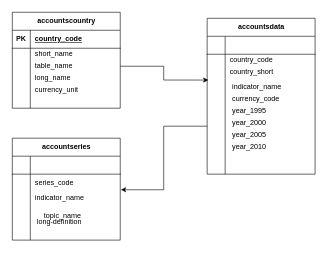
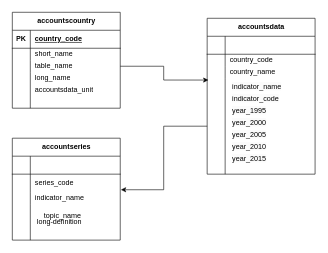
  <mxCell id="0" />
  <mxCell id="1" parent="0" />
  <mxCell id="2" value="accountscountry" style="shape=table;startSize=30;container=1;collapsible=1;childLayout=tableLayout;fixedRows=1;rowLines=0;fontStyle=1;align=center;resizeLast=1;html=1;" vertex="1" parent="1"><mxGeometry x="20" y="20" width="180" height="160" as="geometry" /></mxCell>
  <mxCell id="3" value="" style="shape=tableRow;horizontal=0;startSize=0;swimlaneHead=0;swimlaneBody=0;fillColor=none;collapsible=0;dropTarget=0;points=[[0,0.5],[1,0.5]];portConstraint=eastwest;top=0;left=0;right=0;bottom=1;" vertex="1" parent="2"><mxGeometry y="30" width="180" height="30" as="geometry" /></mxCell>
  <mxCell id="4" value="PK" style="shape=partialRectangle;connectable=0;fillColor=none;top=0;left=0;bottom=0;right=0;fontStyle=1;overflow=hidden;whiteSpace=wrap;html=1;" vertex="1" parent="3"><mxGeometry width="30" height="30" as="geometry"><mxRectangle width="30" height="30" as="alternateBounds" /></mxGeometry></mxCell>
  <mxCell id="5" value="country_code" style="shape=partialRectangle;connectable=0;fillColor=none;top=0;left=0;bottom=0;right=0;align=left;spacingLeft=6;fontStyle=5;overflow=hidden;whiteSpace=wrap;html=1;" vertex="1" parent="3"><mxGeometry x="30" width="150" height="30" as="geometry"><mxRectangle width="150" height="30" as="alternateBounds" /></mxGeometry></mxCell>
  <mxCell id="6" value="" style="shape=tableRow;horizontal=0;startSize=0;swimlaneHead=0;swimlaneBody=0;fillColor=none;collapsible=0;dropTarget=0;points=[[0,0.5],[1,0.5]];portConstraint=eastwest;top=0;left=0;right=0;bottom=0;" vertex="1" parent="2"><mxGeometry y="60" width="180" height="20" as="geometry" /></mxCell>
  <mxCell id="7" value="" style="shape=partialRectangle;connectable=0;fillColor=none;top=0;left=0;bottom=0;right=0;editable=1;overflow=hidden;whiteSpace=wrap;html=1;" vertex="1" parent="6"><mxGeometry width="30" height="20" as="geometry"><mxRectangle width="30" height="20" as="alternateBounds" /></mxGeometry></mxCell>
  <mxCell id="8" value="short_name" style="shape=partialRectangle;connectable=0;fillColor=none;top=0;left=0;bottom=0;right=0;align=left;spacingLeft=6;overflow=hidden;whiteSpace=wrap;html=1;" vertex="1" parent="6"><mxGeometry x="30" width="150" height="20" as="geometry"><mxRectangle width="150" height="20" as="alternateBounds" /></mxGeometry></mxCell>
  <mxCell id="9" value="" style="shape=tableRow;horizontal=0;startSize=0;swimlaneHead=0;swimlaneBody=0;fillColor=none;collapsible=0;dropTarget=0;points=[[0,0.5],[1,0.5]];portConstraint=eastwest;top=0;left=0;right=0;bottom=0;" vertex="1" parent="2"><mxGeometry y="80" width="180" height="20" as="geometry" /></mxCell>
  <mxCell id="10" value="" style="shape=partialRectangle;connectable=0;fillColor=none;top=0;left=0;bottom=0;right=0;editable=1;overflow=hidden;whiteSpace=wrap;html=1;" vertex="1" parent="9"><mxGeometry width="30" height="20" as="geometry"><mxRectangle width="30" height="20" as="alternateBounds" /></mxGeometry></mxCell>
  <mxCell id="11" value="table_name" style="shape=partialRectangle;connectable=0;fillColor=none;top=0;left=0;bottom=0;right=0;align=left;spacingLeft=6;overflow=hidden;whiteSpace=wrap;html=1;" vertex="1" parent="9"><mxGeometry x="30" width="150" height="20" as="geometry"><mxRectangle width="150" height="20" as="alternateBounds" /></mxGeometry></mxCell>
  <mxCell id="12" value="" style="shape=tableRow;horizontal=0;startSize=0;swimlaneHead=0;swimlaneBody=0;fillColor=none;collapsible=0;dropTarget=0;points=[[0,0.5],[1,0.5]];portConstraint=eastwest;top=0;left=0;right=0;bottom=0;" vertex="1" parent="2"><mxGeometry y="100" width="180" height="60" as="geometry" /></mxCell>
  <mxCell id="13" value="" style="shape=partialRectangle;connectable=0;fillColor=none;top=0;left=0;bottom=0;right=0;editable=1;overflow=hidden;whiteSpace=wrap;html=1;" vertex="1" parent="12"><mxGeometry width="30" height="60" as="geometry"><mxRectangle width="30" height="60" as="alternateBounds" /></mxGeometry></mxCell>
- <mxCell id="14" value="currency_unit" style="shape=partialRectangle;connectable=0;fillColor=none;top=0;left=0;bottom=0;right=0;align=left;spacingLeft=6;overflow=hidden;whiteSpace=wrap;html=1;" vertex="1" parent="12"><mxGeometry x="30" width="150" height="60" as="geometry"><mxRectangle width="150" height="60" as="alternateBounds" /></mxGeometry></mxCell>
+ <mxCell id="14" value="accountsdata_unit" style="shape=partialRectangle;connectable=0;fillColor=none;top=0;left=0;bottom=0;right=0;align=left;spacingLeft=6;overflow=hidden;whiteSpace=wrap;html=1;" vertex="1" parent="12"><mxGeometry x="30" width="150" height="60" as="geometry"><mxRectangle width="150" height="60" as="alternateBounds" /></mxGeometry></mxCell>
  <mxCell id="15" value="long_name" style="shape=partialRectangle;connectable=0;fillColor=none;top=0;left=0;bottom=0;right=0;align=left;spacingLeft=6;overflow=hidden;whiteSpace=wrap;html=1;" vertex="1" parent="1"><mxGeometry x="50" y="120" width="150" height="20" as="geometry"><mxRectangle width="150" height="40" as="alternateBounds" /></mxGeometry></mxCell>
  <mxCell id="16" value="accountsdata" style="shape=table;startSize=30;container=1;collapsible=1;childLayout=tableLayout;fixedRows=1;rowLines=0;fontStyle=1;align=center;resizeLast=1;html=1;" vertex="1" parent="1"><mxGeometry x="345" y="30" width="180" height="260" as="geometry" /></mxCell>
  <mxCell id="17" value="" style="shape=tableRow;horizontal=0;startSize=0;swimlaneHead=0;swimlaneBody=0;fillColor=none;collapsible=0;dropTarget=0;points=[[0,0.5],[1,0.5]];portConstraint=eastwest;top=0;left=0;right=0;bottom=1;" vertex="1" parent="16"><mxGeometry y="30" width="180" height="30" as="geometry" /></mxCell>
  <mxCell id="18" value="" style="shape=partialRectangle;connectable=0;fillColor=none;top=0;left=0;bottom=0;right=0;fontStyle=1;overflow=hidden;whiteSpace=wrap;html=1;" vertex="1" parent="17"><mxGeometry width="30" height="30" as="geometry"><mxRectangle width="30" height="30" as="alternateBounds" /></mxGeometry></mxCell>
  <mxCell id="19" value="" style="shape=partialRectangle;connectable=0;fillColor=none;top=0;left=0;bottom=0;right=0;align=left;spacingLeft=6;fontStyle=5;overflow=hidden;whiteSpace=wrap;html=1;" vertex="1" parent="17"><mxGeometry x="30" width="150" height="30" as="geometry"><mxRectangle width="150" height="30" as="alternateBounds" /></mxGeometry></mxCell>
  <mxCell id="20" value="" style="shape=tableRow;horizontal=0;startSize=0;swimlaneHead=0;swimlaneBody=0;fillColor=none;collapsible=0;dropTarget=0;points=[[0,0.5],[1,0.5]];portConstraint=eastwest;top=0;left=0;right=0;bottom=0;" vertex="1" parent="16"><mxGeometry y="60" width="180" height="20" as="geometry" /></mxCell>
  <mxCell id="21" value="" style="shape=partialRectangle;connectable=0;fillColor=none;top=0;left=0;bottom=0;right=0;editable=1;overflow=hidden;whiteSpace=wrap;html=1;" vertex="1" parent="20"><mxGeometry width="30" height="20" as="geometry"><mxRectangle width="30" height="20" as="alternateBounds" /></mxGeometry></mxCell>
  <mxCell id="22" value="country_code" style="shape=partialRectangle;connectable=0;fillColor=none;top=0;left=0;bottom=0;right=0;align=left;spacingLeft=6;overflow=hidden;whiteSpace=wrap;html=1;" vertex="1" parent="20"><mxGeometry x="30" width="150" height="20" as="geometry"><mxRectangle width="150" height="20" as="alternateBounds" /></mxGeometry></mxCell>
  <mxCell id="23" value="" style="shape=tableRow;horizontal=0;startSize=0;swimlaneHead=0;swimlaneBody=0;fillColor=none;collapsible=0;dropTarget=0;points=[[0,0.5],[1,0.5]];portConstraint=eastwest;top=0;left=0;right=0;bottom=0;" vertex="1" parent="16"><mxGeometry y="80" width="180" height="20" as="geometry" /></mxCell>
  <mxCell id="24" value="" style="shape=partialRectangle;connectable=0;fillColor=none;top=0;left=0;bottom=0;right=0;editable=1;overflow=hidden;whiteSpace=wrap;html=1;" vertex="1" parent="23"><mxGeometry width="30" height="20" as="geometry"><mxRectangle width="30" height="20" as="alternateBounds" /></mxGeometry></mxCell>
- <mxCell id="25" value="country_short" style="shape=partialRectangle;connectable=0;fillColor=none;top=0;left=0;bottom=0;right=0;align=left;spacingLeft=6;overflow=hidden;whiteSpace=wrap;html=1;" vertex="1" parent="23"><mxGeometry x="30" width="150" height="20" as="geometry"><mxRectangle width="150" height="20" as="alternateBounds" /></mxGeometry></mxCell>
+ <mxCell id="25" value="country_name" style="shape=partialRectangle;connectable=0;fillColor=none;top=0;left=0;bottom=0;right=0;align=left;spacingLeft=6;overflow=hidden;whiteSpace=wrap;html=1;" vertex="1" parent="23"><mxGeometry x="30" width="150" height="20" as="geometry"><mxRectangle width="150" height="20" as="alternateBounds" /></mxGeometry></mxCell>
  <mxCell id="26" value="" style="shape=tableRow;horizontal=0;startSize=0;swimlaneHead=0;swimlaneBody=0;fillColor=none;collapsible=0;dropTarget=0;points=[[0,0.5],[1,0.5]];portConstraint=eastwest;top=0;left=0;right=0;bottom=0;" vertex="1" parent="16"><mxGeometry y="100" width="180" height="160" as="geometry" /></mxCell>
  <mxCell id="27" value="" style="shape=partialRectangle;connectable=0;fillColor=none;top=0;left=0;bottom=0;right=0;editable=1;overflow=hidden;whiteSpace=wrap;html=1;" vertex="1" parent="26"><mxGeometry width="30" height="160" as="geometry"><mxRectangle width="30" height="160" as="alternateBounds" /></mxGeometry></mxCell>
  <mxCell id="28" value="" style="shape=partialRectangle;connectable=0;fillColor=none;top=0;left=0;bottom=0;right=0;align=left;spacingLeft=6;overflow=hidden;whiteSpace=wrap;html=1;" vertex="1" parent="26"><mxGeometry x="30" width="150" height="160" as="geometry"><mxRectangle width="150" height="160" as="alternateBounds" /></mxGeometry></mxCell>
  <mxCell id="29" value="&lt;span style=&quot;color: rgb(0, 0, 0); font-family: Helvetica; font-size: 12px; font-style: normal; font-variant-ligatures: normal; font-variant-caps: normal; font-weight: 400; letter-spacing: normal; orphans: 2; text-align: left; text-indent: 0px; text-transform: none; widows: 2; word-spacing: 0px; -webkit-text-stroke-width: 0px; background-color: rgb(251, 251, 251); text-decoration-thickness: initial; text-decoration-style: initial; text-decoration-color: initial; float: none; display: inline !important;&quot;&gt;indicator_name&lt;/span&gt;" style="text;whiteSpace=wrap;html=1;" vertex="1" parent="1"><mxGeometry x="385" y="130" width="80" height="20" as="geometry" /></mxCell>
  <mxCell id="30" value="&lt;span style=&quot;color: rgb(0, 0, 0); font-family: Helvetica; font-size: 12px; font-style: normal; font-variant-ligatures: normal; font-variant-caps: normal; font-weight: 400; letter-spacing: normal; orphans: 2; text-align: left; text-indent: 0px; text-transform: none; widows: 2; word-spacing: 0px; -webkit-text-stroke-width: 0px; background-color: rgb(251, 251, 251); text-decoration-thickness: initial; text-decoration-style: initial; text-decoration-color: initial; float: none; display: inline !important;&quot;&gt;year_1995&lt;/span&gt;" style="text;whiteSpace=wrap;html=1;" vertex="1" parent="1"><mxGeometry x="385" y="170" width="120" height="20" as="geometry" /></mxCell>
  <mxCell id="31" value="&lt;span style=&quot;color: rgb(0, 0, 0); font-family: Helvetica; font-size: 12px; font-style: normal; font-variant-ligatures: normal; font-variant-caps: normal; font-weight: 400; letter-spacing: normal; orphans: 2; text-align: left; text-indent: 0px; text-transform: none; widows: 2; word-spacing: 0px; -webkit-text-stroke-width: 0px; background-color: rgb(251, 251, 251); text-decoration-thickness: initial; text-decoration-style: initial; text-decoration-color: initial; float: none; display: inline !important;&quot;&gt;year_2000&lt;/span&gt;" style="text;whiteSpace=wrap;html=1;" vertex="1" parent="1"><mxGeometry x="385" y="190" width="120" height="20" as="geometry" /></mxCell>
- <mxCell id="32" value="&lt;span style=&quot;color: rgb(0, 0, 0); font-family: Helvetica; font-size: 12px; font-style: normal; font-variant-ligatures: normal; font-variant-caps: normal; font-weight: 400; letter-spacing: normal; orphans: 2; text-align: left; text-indent: 0px; text-transform: none; widows: 2; word-spacing: 0px; -webkit-text-stroke-width: 0px; background-color: rgb(251, 251, 251); text-decoration-thickness: initial; text-decoration-style: initial; text-decoration-color: initial; float: none; display: inline !important;&quot;&gt;currency_code&lt;/span&gt;" style="text;whiteSpace=wrap;html=1;" vertex="1" parent="1"><mxGeometry x="385" y="150" width="100" height="20" as="geometry" /></mxCell>
+ <mxCell id="32" value="&lt;span style=&quot;color: rgb(0, 0, 0); font-family: Helvetica; font-size: 12px; font-style: normal; font-variant-ligatures: normal; font-variant-caps: normal; font-weight: 400; letter-spacing: normal; orphans: 2; text-align: left; text-indent: 0px; text-transform: none; widows: 2; word-spacing: 0px; -webkit-text-stroke-width: 0px; background-color: rgb(251, 251, 251); text-decoration-thickness: initial; text-decoration-style: initial; text-decoration-color: initial; float: none; display: inline !important;&quot;&gt;indicator_code&lt;/span&gt;" style="text;whiteSpace=wrap;html=1;" vertex="1" parent="1"><mxGeometry x="385" y="150" width="100" height="20" as="geometry" /></mxCell>
  <mxCell id="33" value="&lt;span style=&quot;color: rgb(0, 0, 0); font-family: Helvetica; font-size: 12px; font-style: normal; font-variant-ligatures: normal; font-variant-caps: normal; font-weight: 400; letter-spacing: normal; orphans: 2; text-align: left; text-indent: 0px; text-transform: none; widows: 2; word-spacing: 0px; -webkit-text-stroke-width: 0px; background-color: rgb(251, 251, 251); text-decoration-thickness: initial; text-decoration-style: initial; text-decoration-color: initial; float: none; display: inline !important;&quot;&gt;year_2005&lt;/span&gt;" style="text;whiteSpace=wrap;html=1;" vertex="1" parent="1"><mxGeometry x="385" y="210" width="120" height="20" as="geometry" /></mxCell>
  <mxCell id="34" value="&lt;span style=&quot;color: rgb(0, 0, 0); font-family: Helvetica; font-size: 12px; font-style: normal; font-variant-ligatures: normal; font-variant-caps: normal; font-weight: 400; letter-spacing: normal; orphans: 2; text-align: left; text-indent: 0px; text-transform: none; widows: 2; word-spacing: 0px; -webkit-text-stroke-width: 0px; background-color: rgb(251, 251, 251); text-decoration-thickness: initial; text-decoration-style: initial; text-decoration-color: initial; float: none; display: inline !important;&quot;&gt;year_2010&lt;/span&gt;" style="text;whiteSpace=wrap;html=1;" vertex="1" parent="1"><mxGeometry x="385" y="230" width="120" height="20" as="geometry" /></mxCell>
+ <mxCell id="35" value="&lt;span style=&quot;color: rgb(0, 0, 0); font-family: Helvetica; font-size: 12px; font-style: normal; font-variant-ligatures: normal; font-variant-caps: normal; font-weight: 400; letter-spacing: normal; orphans: 2; text-align: left; text-indent: 0px; text-transform: none; widows: 2; word-spacing: 0px; -webkit-text-stroke-width: 0px; background-color: rgb(251, 251, 251); text-decoration-thickness: initial; text-decoration-style: initial; text-decoration-color: initial; float: none; display: inline !important;&quot;&gt;year_2015&lt;/span&gt;" style="text;whiteSpace=wrap;html=1;" vertex="1" parent="1"><mxGeometry x="385" y="250" width="120" height="20" as="geometry" /></mxCell>
  <mxCell id="36" value="accountseries" style="shape=table;startSize=30;container=1;collapsible=1;childLayout=tableLayout;fixedRows=1;rowLines=0;fontStyle=1;align=center;resizeLast=1;html=1;" vertex="1" parent="1"><mxGeometry x="20" y="230" width="180" height="170" as="geometry" /></mxCell>
  <mxCell id="37" value="" style="shape=tableRow;horizontal=0;startSize=0;swimlaneHead=0;swimlaneBody=0;fillColor=none;collapsible=0;dropTarget=0;points=[[0,0.5],[1,0.5]];portConstraint=eastwest;top=0;left=0;right=0;bottom=1;" vertex="1" parent="36"><mxGeometry y="30" width="180" height="30" as="geometry" /></mxCell>
  <mxCell id="38" value="" style="shape=partialRectangle;connectable=0;fillColor=none;top=0;left=0;bottom=0;right=0;fontStyle=1;overflow=hidden;whiteSpace=wrap;html=1;" vertex="1" parent="37"><mxGeometry width="30" height="30" as="geometry"><mxRectangle width="30" height="30" as="alternateBounds" /></mxGeometry></mxCell>
  <mxCell id="39" value="" style="shape=partialRectangle;connectable=0;fillColor=none;top=0;left=0;bottom=0;right=0;align=left;spacingLeft=6;fontStyle=5;overflow=hidden;whiteSpace=wrap;html=1;" vertex="1" parent="37"><mxGeometry x="30" width="150" height="30" as="geometry"><mxRectangle width="150" height="30" as="alternateBounds" /></mxGeometry></mxCell>
  <mxCell id="40" value="" style="shape=tableRow;horizontal=0;startSize=0;swimlaneHead=0;swimlaneBody=0;fillColor=none;collapsible=0;dropTarget=0;points=[[0,0.5],[1,0.5]];portConstraint=eastwest;top=0;left=0;right=0;bottom=0;" vertex="1" parent="36"><mxGeometry y="60" width="180" height="30" as="geometry" /></mxCell>
  <mxCell id="41" value="" style="shape=partialRectangle;connectable=0;fillColor=none;top=0;left=0;bottom=0;right=0;editable=1;overflow=hidden;whiteSpace=wrap;html=1;" vertex="1" parent="40"><mxGeometry width="30" height="30" as="geometry"><mxRectangle width="30" height="30" as="alternateBounds" /></mxGeometry></mxCell>
  <mxCell id="42" value="series_code" style="shape=partialRectangle;connectable=0;fillColor=none;top=0;left=0;bottom=0;right=0;align=left;spacingLeft=6;overflow=hidden;whiteSpace=wrap;html=1;" vertex="1" parent="40"><mxGeometry x="30" width="150" height="30" as="geometry"><mxRectangle width="150" height="30" as="alternateBounds" /></mxGeometry></mxCell>
  <mxCell id="43" value="" style="shape=tableRow;horizontal=0;startSize=0;swimlaneHead=0;swimlaneBody=0;fillColor=none;collapsible=0;dropTarget=0;points=[[0,0.5],[1,0.5]];portConstraint=eastwest;top=0;left=0;right=0;bottom=0;" vertex="1" parent="36"><mxGeometry y="90" width="180" height="20" as="geometry" /></mxCell>
  <mxCell id="44" value="" style="shape=partialRectangle;connectable=0;fillColor=none;top=0;left=0;bottom=0;right=0;editable=1;overflow=hidden;whiteSpace=wrap;html=1;" vertex="1" parent="43"><mxGeometry width="30" height="20" as="geometry"><mxRectangle width="30" height="20" as="alternateBounds" /></mxGeometry></mxCell>
  <mxCell id="45" value="indicator_name" style="shape=partialRectangle;connectable=0;fillColor=none;top=0;left=0;bottom=0;right=0;align=left;spacingLeft=6;overflow=hidden;whiteSpace=wrap;html=1;" vertex="1" parent="43"><mxGeometry x="30" width="150" height="20" as="geometry"><mxRectangle width="150" height="20" as="alternateBounds" /></mxGeometry></mxCell>
  <mxCell id="46" value="" style="shape=tableRow;horizontal=0;startSize=0;swimlaneHead=0;swimlaneBody=0;fillColor=none;collapsible=0;dropTarget=0;points=[[0,0.5],[1,0.5]];portConstraint=eastwest;top=0;left=0;right=0;bottom=0;" vertex="1" parent="36"><mxGeometry y="110" width="180" height="60" as="geometry" /></mxCell>
  <mxCell id="47" value="" style="shape=partialRectangle;connectable=0;fillColor=none;top=0;left=0;bottom=0;right=0;editable=1;overflow=hidden;whiteSpace=wrap;html=1;" vertex="1" parent="46"><mxGeometry width="30" height="60" as="geometry"><mxRectangle width="30" height="60" as="alternateBounds" /></mxGeometry></mxCell>
  <mxCell id="48" value="&amp;nbsp;long-definition" style="shape=partialRectangle;connectable=0;fillColor=none;top=0;left=0;bottom=0;right=0;align=left;spacingLeft=6;overflow=hidden;whiteSpace=wrap;html=1;" vertex="1" parent="46"><mxGeometry x="30" width="150" height="60" as="geometry"><mxRectangle width="150" height="60" as="alternateBounds" /></mxGeometry></mxCell>
  <mxCell id="49" value="topic_name" style="shape=partialRectangle;connectable=0;fillColor=none;top=0;left=0;bottom=0;right=0;align=left;spacingLeft=6;overflow=hidden;whiteSpace=wrap;html=1;" vertex="1" parent="1"><mxGeometry x="65" y="350" width="70" height="20" as="geometry"><mxRectangle width="150" height="20" as="alternateBounds" /></mxGeometry></mxCell>
  <mxCell id="50" style="edgeStyle=orthogonalEdgeStyle;rounded=0;orthogonalLoop=1;jettySize=auto;html=1;entryX=0.011;entryY=0.019;entryDx=0;entryDy=0;entryPerimeter=0;" edge="1" parent="1" source="9" target="26"><mxGeometry relative="1" as="geometry" /></mxCell>
  <mxCell id="51" style="edgeStyle=orthogonalEdgeStyle;rounded=0;orthogonalLoop=1;jettySize=auto;html=1;entryX=1.006;entryY=-0.2;entryDx=0;entryDy=0;entryPerimeter=0;" edge="1" parent="1" source="26" target="43"><mxGeometry relative="1" as="geometry" /></mxCell>
  <mxCell id="52" style="edgeStyle=orthogonalEdgeStyle;rounded=0;orthogonalLoop=1;jettySize=auto;html=1;exitX=0.5;exitY=1;exitDx=0;exitDy=0;" edge="1" parent="1" source="33" target="33"><mxGeometry relative="1" as="geometry" /></mxCell>
